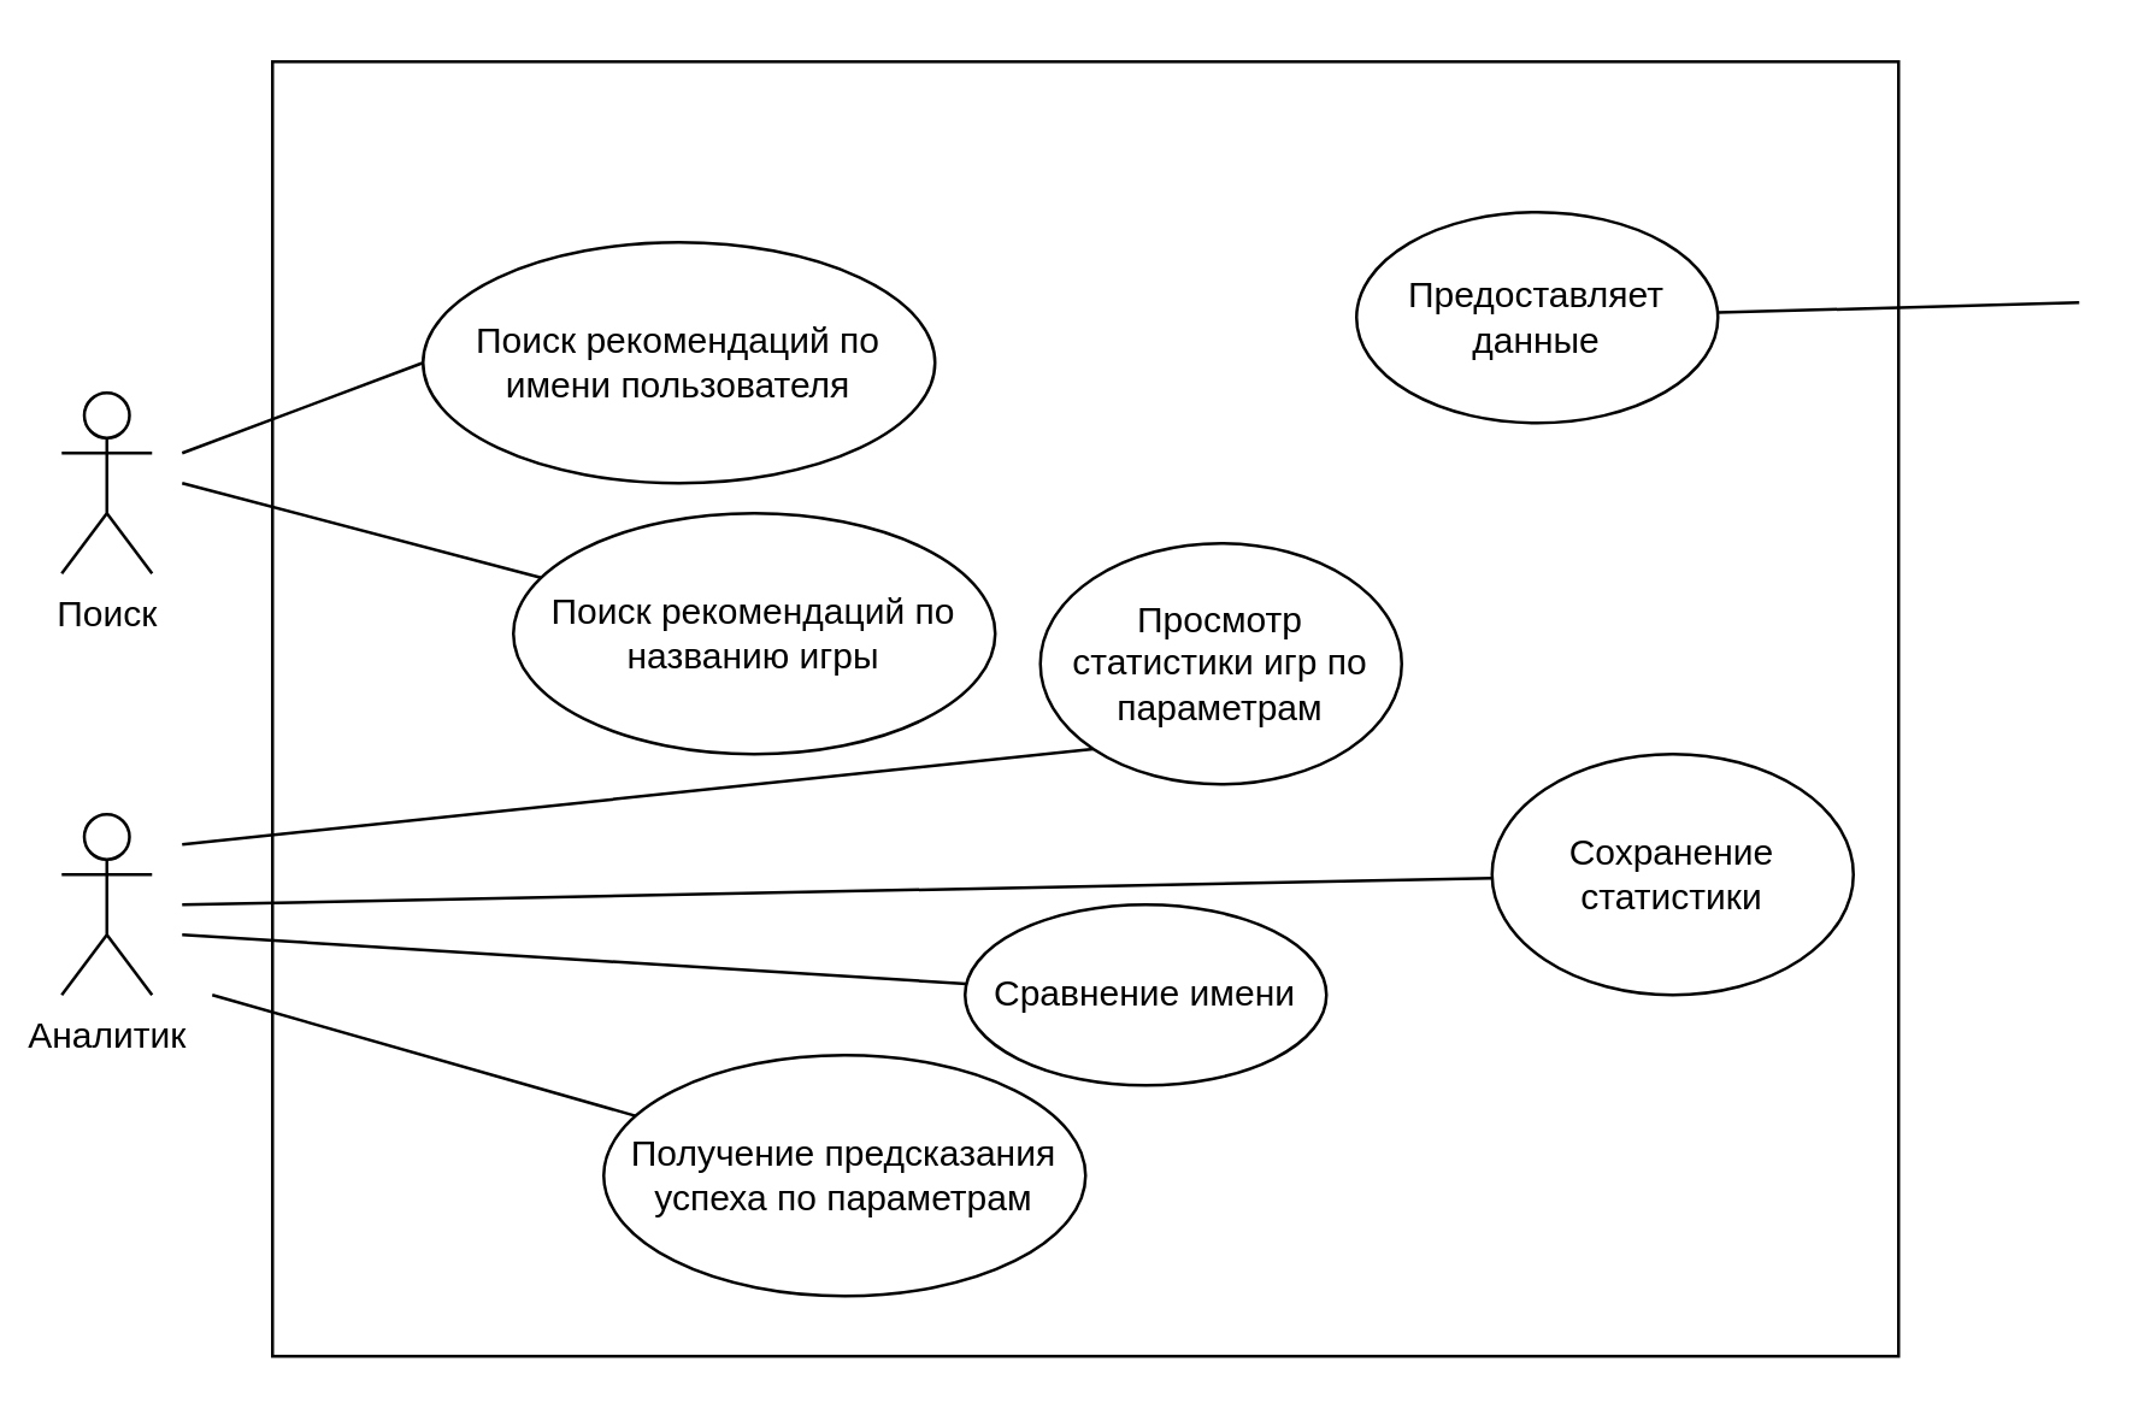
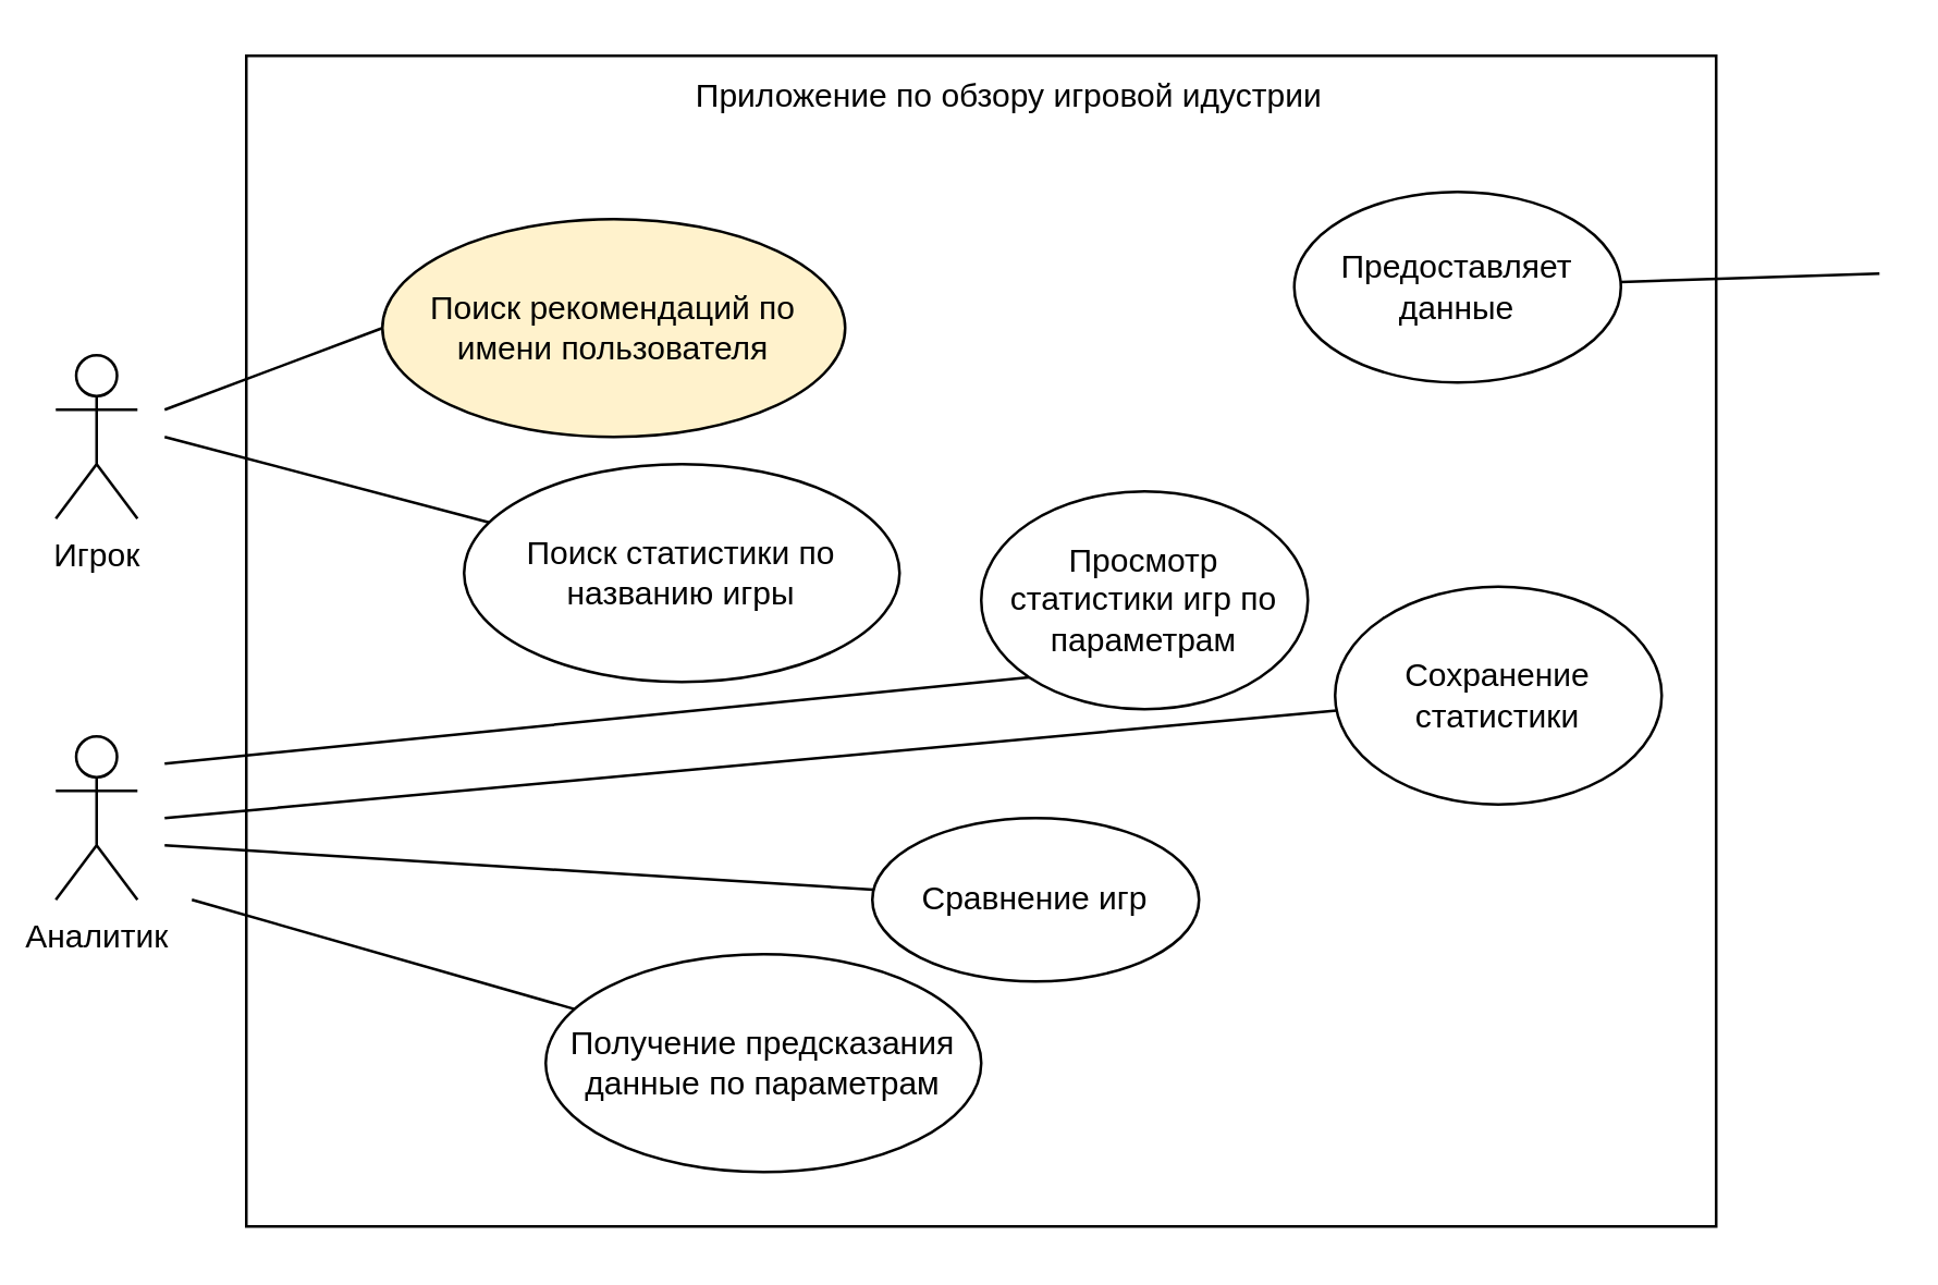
  <mxCell id="0" />
  <mxCell id="1" parent="0" />
  <mxCell id="2" value="" style="rounded=0;whiteSpace=wrap;html=1;" parent="1" vertex="1"><mxGeometry x="90" y="20" width="540" height="430" as="geometry" /></mxCell>
  <mxCell id="3" value="Аналитик" style="shape=umlActor;verticalLabelPosition=bottom;verticalAlign=top;html=1;outlineConnect=0;" parent="1" vertex="1"><mxGeometry x="20" y="270" width="30" height="60" as="geometry" /></mxCell>
  <mxCell id="4" style="rounded=0;orthogonalLoop=1;jettySize=auto;html=1;endArrow=none;endFill=0;exitX=0;exitY=0.5;exitDx=0;exitDy=0;" parent="1" source="5" edge="1"><mxGeometry relative="1" as="geometry"><mxPoint x="60" y="150" as="targetPoint" /></mxGeometry></mxCell>
- <mxCell id="5" value="Поиск рекомендаций по имени пользователя" style="ellipse;whiteSpace=wrap;html=1;" parent="1" vertex="1"><mxGeometry x="140" y="80" width="170" height="80" as="geometry" /></mxCell>
+ <mxCell id="5" value="Поиск рекомендаций по имени пользователя" style="ellipse;whiteSpace=wrap;html=1;fillColor=#fff2cc;" parent="1" vertex="1"><mxGeometry x="140" y="80" width="170" height="80" as="geometry" /></mxCell>
  <mxCell id="6" style="edgeStyle=none;rounded=0;orthogonalLoop=1;jettySize=auto;html=1;exitX=0;exitY=1;exitDx=0;exitDy=0;endArrow=none;endFill=0;" parent="1" source="7" edge="1"><mxGeometry relative="1" as="geometry"><mxPoint x="60" y="280" as="targetPoint" /></mxGeometry></mxCell>
- <mxCell id="7" value="Просмотр статистики игр по параметрам" style="ellipse;whiteSpace=wrap;html=1;" parent="1" vertex="1"><mxGeometry x="345" y="180" width="120" height="80" as="geometry" /></mxCell>
+ <mxCell id="7" value="Просмотр статистики игр по параметрам" style="ellipse;whiteSpace=wrap;html=1;" parent="1" vertex="1"><mxGeometry x="360" y="180" width="120" height="80" as="geometry" /></mxCell>
  <mxCell id="8" style="edgeStyle=none;rounded=0;orthogonalLoop=1;jettySize=auto;html=1;endArrow=none;endFill=0;" parent="1" source="9" edge="1"><mxGeometry relative="1" as="geometry"><mxPoint x="60" y="160" as="targetPoint" /></mxGeometry></mxCell>
- <mxCell id="9" value="Поиск рекомендаций по названию игры" style="ellipse;whiteSpace=wrap;html=1;" parent="1" vertex="1"><mxGeometry x="170" y="170" width="160" height="80" as="geometry" /></mxCell>
+ <mxCell id="9" value="Поиск статистики по названию игры" style="ellipse;whiteSpace=wrap;html=1;" parent="1" vertex="1"><mxGeometry x="170" y="170" width="160" height="80" as="geometry" /></mxCell>
+ <mxCell id="10" value="Приложение по обзору игровой идустрии" style="text;html=1;align=center;verticalAlign=middle;resizable=0;points=[];autosize=1;strokeColor=none;fillColor=none;" parent="1" vertex="1"><mxGeometry x="245" y="20" width="250" height="30" as="geometry" /></mxCell>
  <mxCell id="11" style="edgeStyle=none;rounded=0;orthogonalLoop=1;jettySize=auto;html=1;endArrow=none;endFill=0;" parent="1" source="12" edge="1"><mxGeometry relative="1" as="geometry"><mxPoint x="690" y="100" as="targetPoint" /></mxGeometry></mxCell>
- <mxCell id="12" value="Предоставляет данные" style="ellipse;whiteSpace=wrap;html=1;" parent="1" vertex="1"><mxGeometry x="450" y="70" width="120" height="70" as="geometry" /></mxCell>
- <mxCell id="13" value="Поиск" style="shape=umlActor;verticalLabelPosition=bottom;verticalAlign=top;html=1;outlineConnect=0;" parent="1" vertex="1"><mxGeometry x="20" y="130" width="30" height="60" as="geometry" /></mxCell>
+ <mxCell id="12" value="Предоставляет данные" style="ellipse;whiteSpace=wrap;html=1;" parent="1" vertex="1"><mxGeometry x="475" y="70" width="120" height="70" as="geometry" /></mxCell>
+ <mxCell id="13" value="Игрок" style="shape=umlActor;verticalLabelPosition=bottom;verticalAlign=top;html=1;outlineConnect=0;" parent="1" vertex="1"><mxGeometry x="20" y="130" width="30" height="60" as="geometry" /></mxCell>
  <mxCell id="14" style="rounded=0;orthogonalLoop=1;jettySize=auto;html=1;endArrow=none;endFill=0;" parent="1" source="15" edge="1"><mxGeometry relative="1" as="geometry"><mxPoint x="60" y="300" as="targetPoint" /></mxGeometry></mxCell>
- <mxCell id="15" value="Сохранение статистики" style="ellipse;whiteSpace=wrap;html=1;" parent="1" vertex="1"><mxGeometry x="495" y="250" width="120" height="80" as="geometry" /></mxCell>
+ <mxCell id="15" value="Сохранение статистики" style="ellipse;whiteSpace=wrap;html=1;" parent="1" vertex="1"><mxGeometry x="490" y="215" width="120" height="80" as="geometry" /></mxCell>
  <mxCell id="16" style="edgeStyle=none;rounded=0;orthogonalLoop=1;jettySize=auto;html=1;endArrow=none;endFill=0;" parent="1" source="17" edge="1"><mxGeometry relative="1" as="geometry"><mxPoint x="60" y="310" as="targetPoint" /></mxGeometry></mxCell>
- <mxCell id="17" value="Сравнение имени" style="ellipse;whiteSpace=wrap;html=1;" parent="1" vertex="1"><mxGeometry x="320" y="300" width="120" height="60" as="geometry" /></mxCell>
+ <mxCell id="17" value="Сравнение игр" style="ellipse;whiteSpace=wrap;html=1;" parent="1" vertex="1"><mxGeometry x="320" y="300" width="120" height="60" as="geometry" /></mxCell>
  <mxCell id="18" style="edgeStyle=none;rounded=0;orthogonalLoop=1;jettySize=auto;html=1;endArrow=none;endFill=0;" parent="1" source="19" edge="1"><mxGeometry relative="1" as="geometry"><mxPoint x="70" y="330" as="targetPoint" /></mxGeometry></mxCell>
- <mxCell id="19" value="Получение предсказания успеха по параметрам" style="ellipse;whiteSpace=wrap;html=1;" parent="1" vertex="1"><mxGeometry x="200" y="350" width="160" height="80" as="geometry" /></mxCell>
+ <mxCell id="19" value="Получение предсказания данные по параметрам" style="ellipse;whiteSpace=wrap;html=1;" parent="1" vertex="1"><mxGeometry x="200" y="350" width="160" height="80" as="geometry" /></mxCell>
